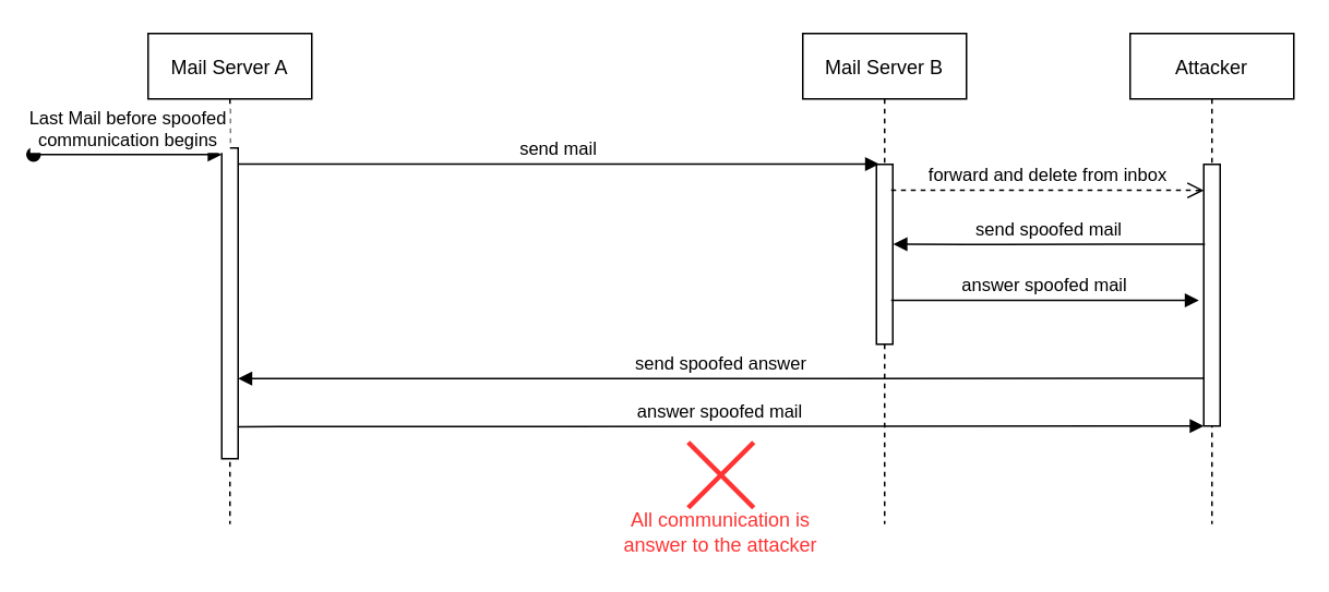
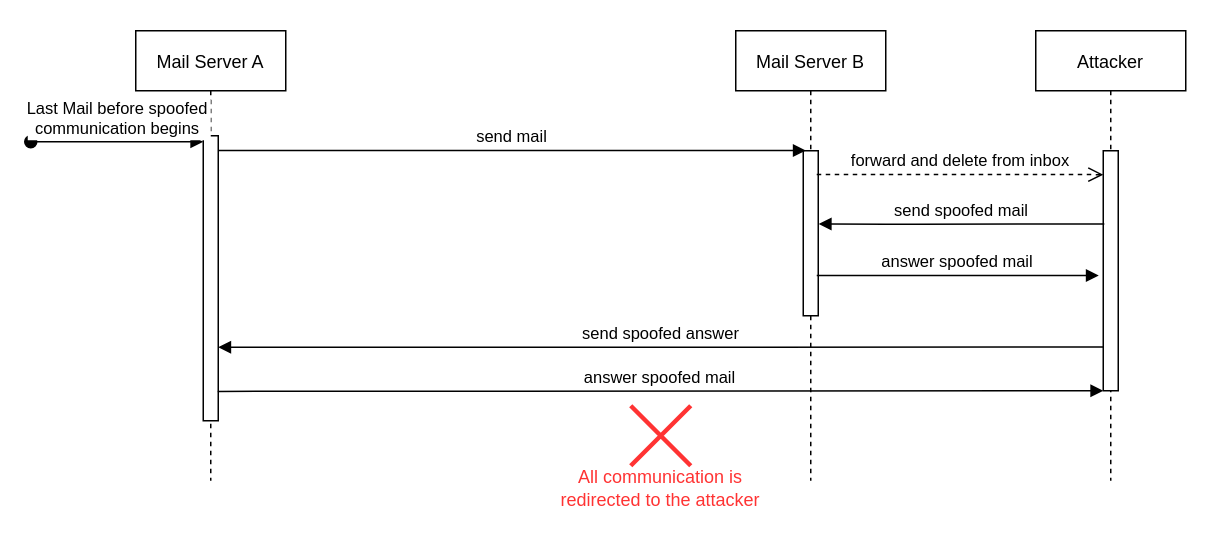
  <mxCell id="0" />
  <mxCell id="1" parent="0" />
  <mxCell id="2" value="Mail Server A" style="shape=umlLifeline;perimeter=lifelinePerimeter;container=1;collapsible=0;recursiveResize=0;rounded=0;shadow=0;strokeWidth=1;" parent="1" vertex="1"><mxGeometry x="90" y="20" width="100" height="300" as="geometry" /></mxCell>
  <mxCell id="3" value="" style="points=[];perimeter=orthogonalPerimeter;rounded=0;shadow=0;strokeWidth=1;" parent="2" vertex="1"><mxGeometry x="45" y="70" width="10" height="190" as="geometry" /></mxCell>
  <mxCell id="4" value="Mail Server B" style="shape=umlLifeline;perimeter=lifelinePerimeter;container=1;collapsible=0;recursiveResize=0;rounded=0;shadow=0;strokeWidth=1;" parent="1" vertex="1"><mxGeometry x="490" y="20" width="100" height="300" as="geometry" /></mxCell>
  <mxCell id="5" value="" style="points=[];perimeter=orthogonalPerimeter;rounded=0;shadow=0;strokeWidth=1;" parent="4" vertex="1"><mxGeometry x="45" y="80" width="10" height="110" as="geometry" /></mxCell>
  <mxCell id="6" value="send mail" style="verticalAlign=bottom;endArrow=block;shadow=0;strokeWidth=1;entryX=0.167;entryY=-0.001;entryDx=0;entryDy=0;entryPerimeter=0;" parent="1" source="3" target="5" edge="1"><mxGeometry relative="1" as="geometry"><mxPoint x="285" y="100" as="sourcePoint" /><mxPoint x="350" y="100" as="targetPoint" /></mxGeometry></mxCell>
  <mxCell id="7" value="send spoofed answer" style="verticalAlign=bottom;endArrow=block;shadow=0;strokeWidth=1;exitX=0.033;exitY=0.449;exitDx=0;exitDy=0;exitPerimeter=0;" parent="1" edge="1"><mxGeometry relative="1" as="geometry"><mxPoint x="735.33" y="230.84" as="sourcePoint" /><mxPoint x="145" y="231" as="targetPoint" /><Array as="points"><mxPoint x="400" y="231" /></Array></mxGeometry></mxCell>
  <mxCell id="8" value="Attacker" style="shape=umlLifeline;perimeter=lifelinePerimeter;container=1;collapsible=0;recursiveResize=0;rounded=0;shadow=0;strokeWidth=1;" parent="1" vertex="1"><mxGeometry x="690" y="20" width="100" height="300" as="geometry" /></mxCell>
  <mxCell id="9" value="" style="points=[];perimeter=orthogonalPerimeter;rounded=0;shadow=0;strokeWidth=1;" parent="8" vertex="1"><mxGeometry x="45" y="80" width="10" height="160" as="geometry" /></mxCell>
  <mxCell id="10" value="forward and delete from inbox" style="verticalAlign=bottom;endArrow=open;dashed=1;endSize=8;exitX=0.9;exitY=0.036;shadow=0;strokeWidth=1;exitDx=0;exitDy=0;exitPerimeter=0;entryX=0.008;entryY=0.037;entryDx=0;entryDy=0;entryPerimeter=0;" parent="1" edge="1"><mxGeometry relative="1" as="geometry"><mxPoint x="735.08" y="115.92" as="targetPoint" /><mxPoint x="544" y="115.76" as="sourcePoint" /></mxGeometry></mxCell>
  <mxCell id="11" value="send spoofed mail" style="verticalAlign=bottom;endArrow=block;shadow=0;strokeWidth=1;entryX=1.032;entryY=0.249;entryDx=0;entryDy=0;entryPerimeter=0;exitX=0.072;exitY=0.249;exitDx=0;exitDy=0;exitPerimeter=0;" parent="1" edge="1"><mxGeometry relative="1" as="geometry"><mxPoint x="735.72" y="148.84" as="sourcePoint" /><mxPoint x="545.32" y="148.84" as="targetPoint" /><Array as="points"><mxPoint x="600" y="149" /></Array></mxGeometry></mxCell>
  <mxCell id="12" value="answer spoofed mail" style="verticalAlign=bottom;endArrow=block;shadow=0;strokeWidth=1;entryX=-0.3;entryY=0.52;entryDx=0;entryDy=0;entryPerimeter=0;exitX=0.9;exitY=0.756;exitDx=0;exitDy=0;exitPerimeter=0;" parent="1" source="5" target="9" edge="1"><mxGeometry relative="1" as="geometry"><mxPoint x="168" y="169.58" as="sourcePoint" /><mxPoint x="559.67" y="169.58" as="targetPoint" /></mxGeometry></mxCell>
  <mxCell id="13" value="answer spoofed mail" style="verticalAlign=bottom;endArrow=block;shadow=0;strokeWidth=1;exitX=0.967;exitY=0.897;exitDx=0;exitDy=0;exitPerimeter=0;" parent="1" source="3" target="9" edge="1"><mxGeometry relative="1" as="geometry"><mxPoint x="150" y="260" as="sourcePoint" /><mxPoint x="541.67" y="260" as="targetPoint" /></mxGeometry></mxCell>
  <mxCell id="14" value="" style="group" parent="1" vertex="1" connectable="0"><mxGeometry x="370" y="270" width="140" height="70" as="geometry" /></mxCell>
  <mxCell id="15" value="" style="shape=umlDestroy;whiteSpace=wrap;html=1;strokeWidth=3;strokeColor=#FF3333;fillColor=#A20025;fontColor=#ffffff;" parent="14" vertex="1"><mxGeometry x="50" width="40" height="40" as="geometry" /></mxCell>
- <mxCell id="16" value="&lt;font color=&quot;#ff3333&quot;&gt;All communication is answer to the attacker&lt;/font&gt;" style="text;html=1;strokeColor=none;fillColor=none;align=center;verticalAlign=middle;whiteSpace=wrap;rounded=0;" parent="14" vertex="1"><mxGeometry y="40" width="140" height="30" as="geometry" /></mxCell>
+ <mxCell id="16" value="&lt;font color=&quot;#ff3333&quot;&gt;All communication is redirected to the attacker&lt;/font&gt;" style="text;html=1;strokeColor=none;fillColor=none;align=center;verticalAlign=middle;whiteSpace=wrap;rounded=0;" parent="14" vertex="1"><mxGeometry y="40" width="140" height="30" as="geometry" /></mxCell>
  <mxCell id="17" value="Last Mail before spoofed &#10;communication begins" style="verticalAlign=bottom;startArrow=oval;endArrow=block;startSize=8;shadow=0;strokeWidth=1;" parent="1" edge="1"><mxGeometry relative="1" as="geometry"><mxPoint x="20" y="94" as="sourcePoint" /><mxPoint x="135" y="94" as="targetPoint" /></mxGeometry></mxCell>
